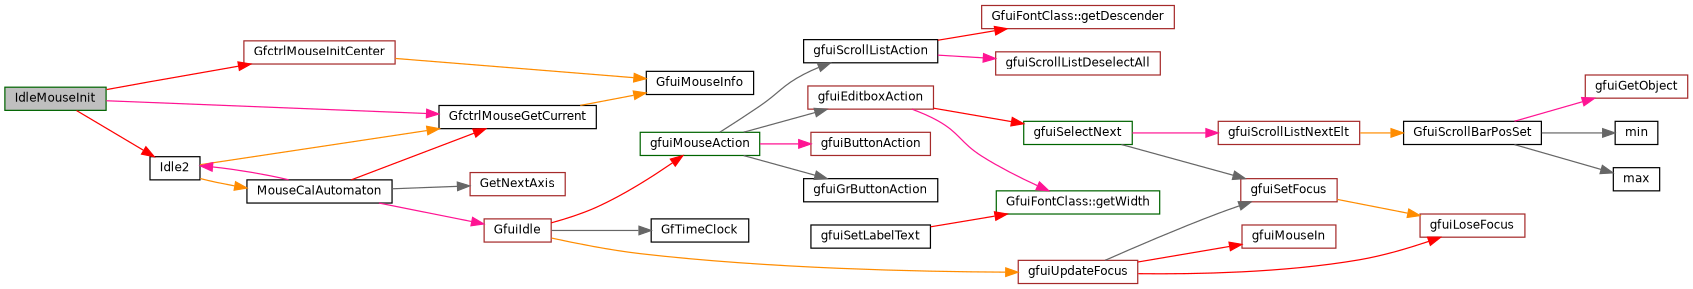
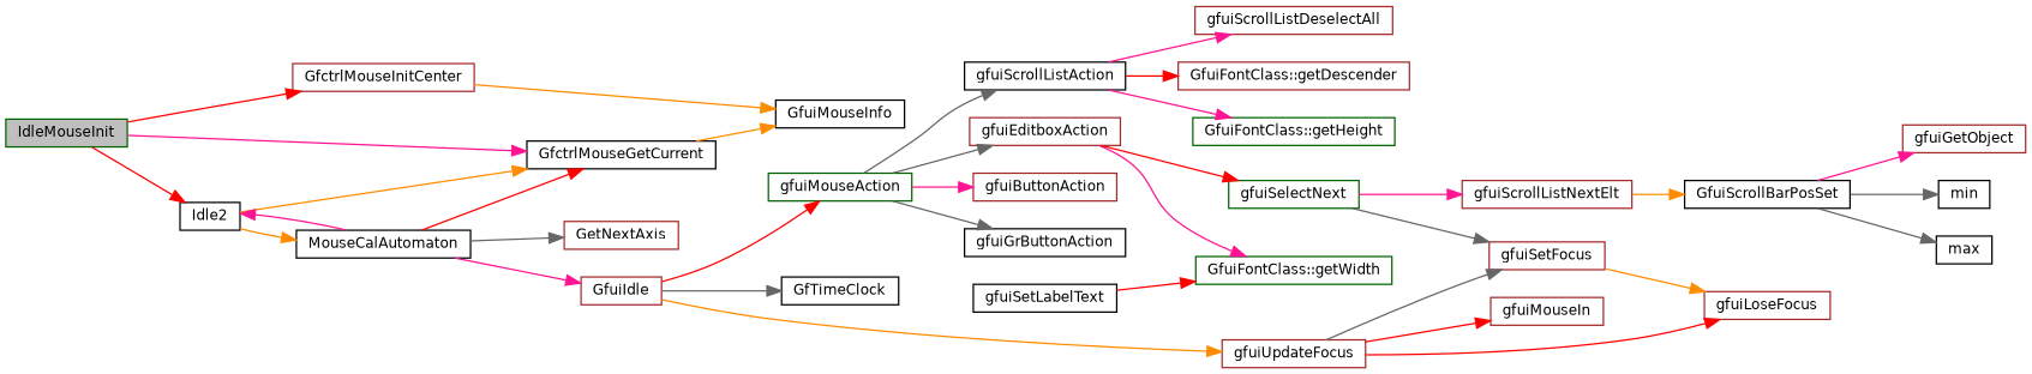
  digraph {
    rankdir=LR
    node [color=brown fillcolor=white fontname=Helvetica fontsize=10 shape=record style=filled]
    edge [color=deeppink fontname=Helvetica fontsize=10 labelfontname=Helvetica labelfontsize=10 style=solid]
    n1 [color=darkgreen fillcolor=grey75 fontcolor=black height=0.2 label=IdleMouseInit width=0.4]
    n2 [color=black height=0.2 label=GfctrlMouseGetCurrent width=0.4]
    n3 [height=0.2 label=GfctrlMouseInitCenter width=0.4]
    n4 [color=black height=0.2 label=Idle2 width=0.4]
    n5 [color=black height=0.2 label=GfuiMouseInfo width=0.4]
    n6 [color=black height=0.2 label=MouseCalAutomaton width=0.4]
    n7 [height=0.2 label=GetNextAxis width=0.4]
    n8 [height=0.2 label=GfuiIdle width=0.4]
    n9 [color=black height=0.2 label=GfTimeClock width=0.4]
    n10 [height=0.2 label=gfuiUpdateFocus width=0.4]
    n11 [color=darkgreen height=0.2 label=gfuiMouseAction width=0.4]
    n12 [color=black height=0.2 label=gfuiSetLabelText width=0.4]
    n13 [color=darkgreen height=0.2 label="GfuiFontClass::getWidth" width=0.4]
    n14 [height=0.2 label=gfuiMouseIn width=0.4]
    n15 [height=0.2 label=gfuiLoseFocus width=0.4]
    n16 [height=0.2 label=gfuiSetFocus width=0.4]
    n17 [height=0.2 label=gfuiButtonAction width=0.4]
    n18 [color=black height=0.2 label=gfuiGrButtonAction width=0.4]
    n19 [color=black height=0.2 label=gfuiScrollListAction width=0.4]
    n20 [height=0.2 label=gfuiEditboxAction width=0.4]
    n21 [height=0.2 label=gfuiScrollListDeselectAll width=0.4]
    n22 [height=0.2 label="GfuiFontClass::getDescender" width=0.4]
+   n23 [color=darkgreen height=0.2 label="GfuiFontClass::getHeight" width=0.4]
    n24 [color=darkgreen height=0.2 label=gfuiSelectNext width=0.4]
    n25 [height=0.2 label=gfuiScrollListNextElt width=0.4]
    n26 [color=black height=0.2 label=GfuiScrollBarPosSet width=0.4]
    n27 [height=0.2 label=gfuiGetObject width=0.4]
    n28 [color=black height=0.2 label=min width=0.4]
    n29 [color=black height=0.2 label=max width=0.4]
    n1 -> n2
    n1 -> n3 [color=red]
    n1 -> n4 [color=red]
    n2 -> n5 [color=darkorange]
    n3 -> n5 [color=darkorange]
    n4 -> n2 [color=darkorange]
    n4 -> n6 [color=darkorange]
    n6 -> n2 [color=red]
    n6 -> n4
    n6 -> n7 [color=gray40]
    n6 -> n8
    n8 -> n9 [color=gray40]
    n8 -> n10 [color=darkorange]
    n8 -> n11 [color=red]
    n10 -> n14 [color=red]
    n10 -> n15 [color=red]
    n10 -> n16 [color=gray40]
    n11 -> n17
    n11 -> n18 [color=gray40]
    n11 -> n19 [color=gray40]
    n11 -> n20 [color=gray40]
    n12 -> n13 [color=red]
    n16 -> n15 [color=darkorange]
    n19 -> n21
    n19 -> n22 [color=red]
+   n19 -> n23
    n20 -> n13
    n20 -> n24 [color=red]
    n24 -> n16 [color=gray40]
    n24 -> n25
    n25 -> n26 [color=darkorange]
    n26 -> n27
    n26 -> n28 [color=gray40]
    n26 -> n29 [color=gray40]
  }
